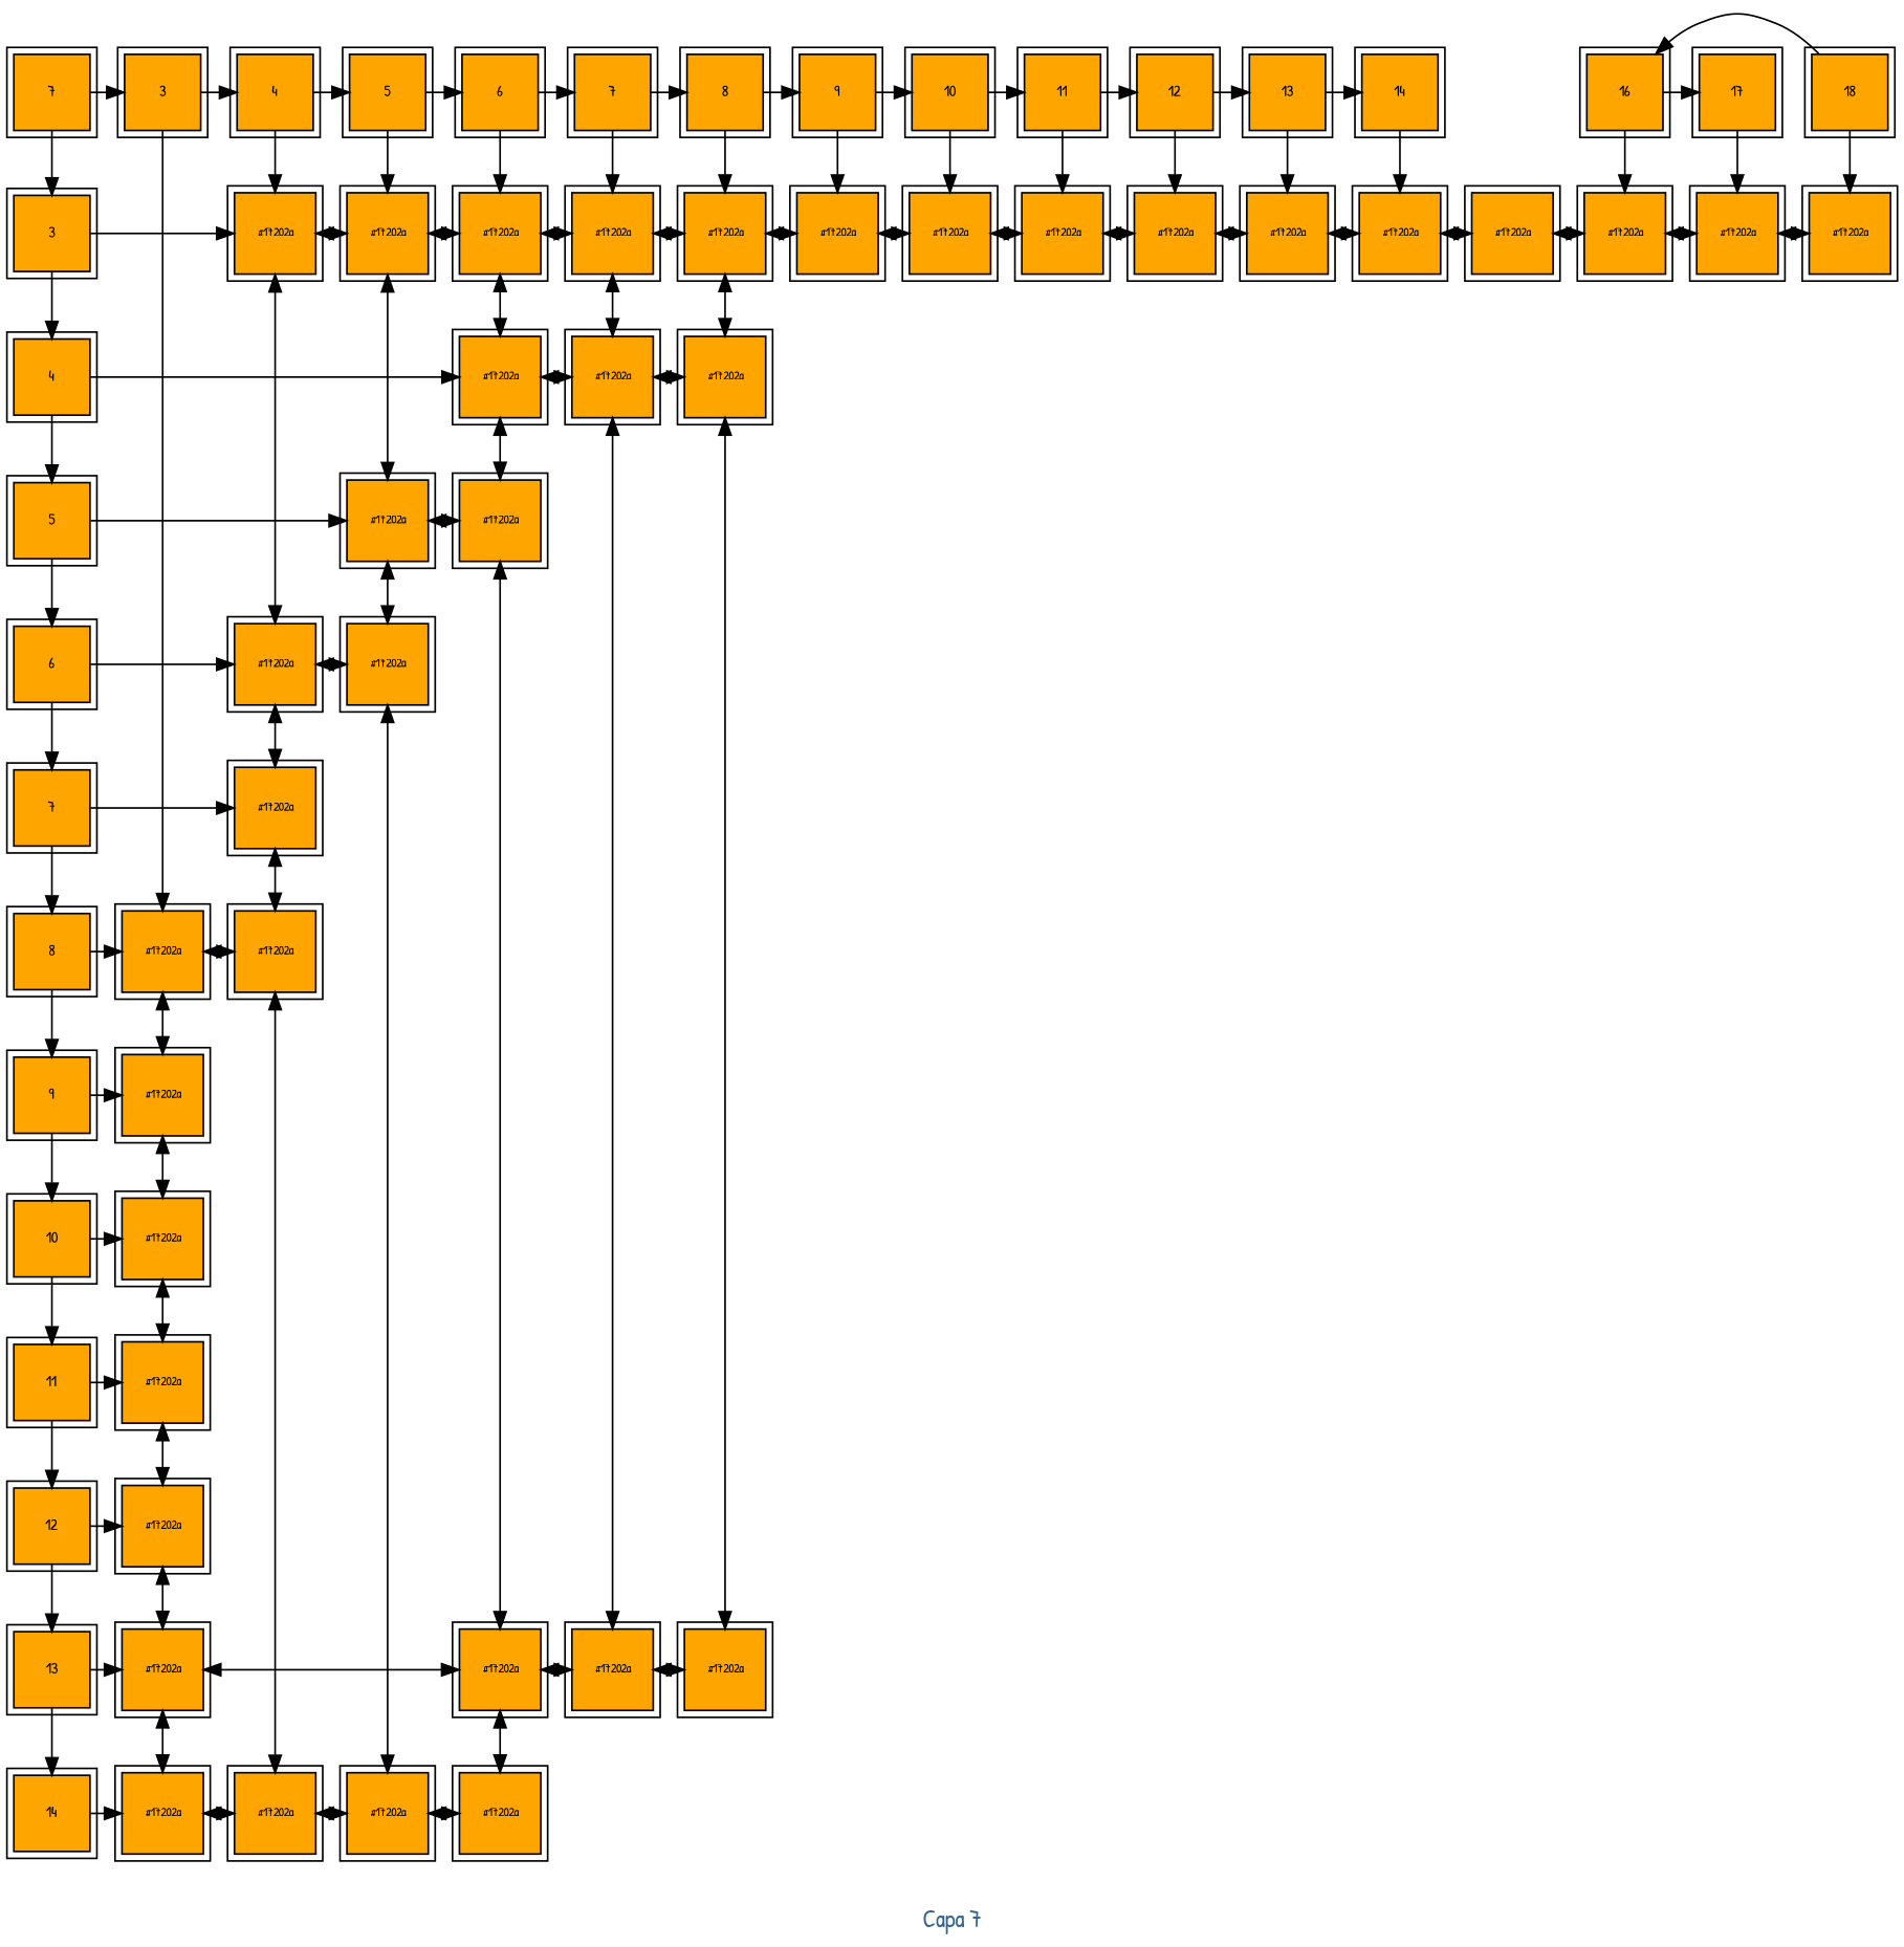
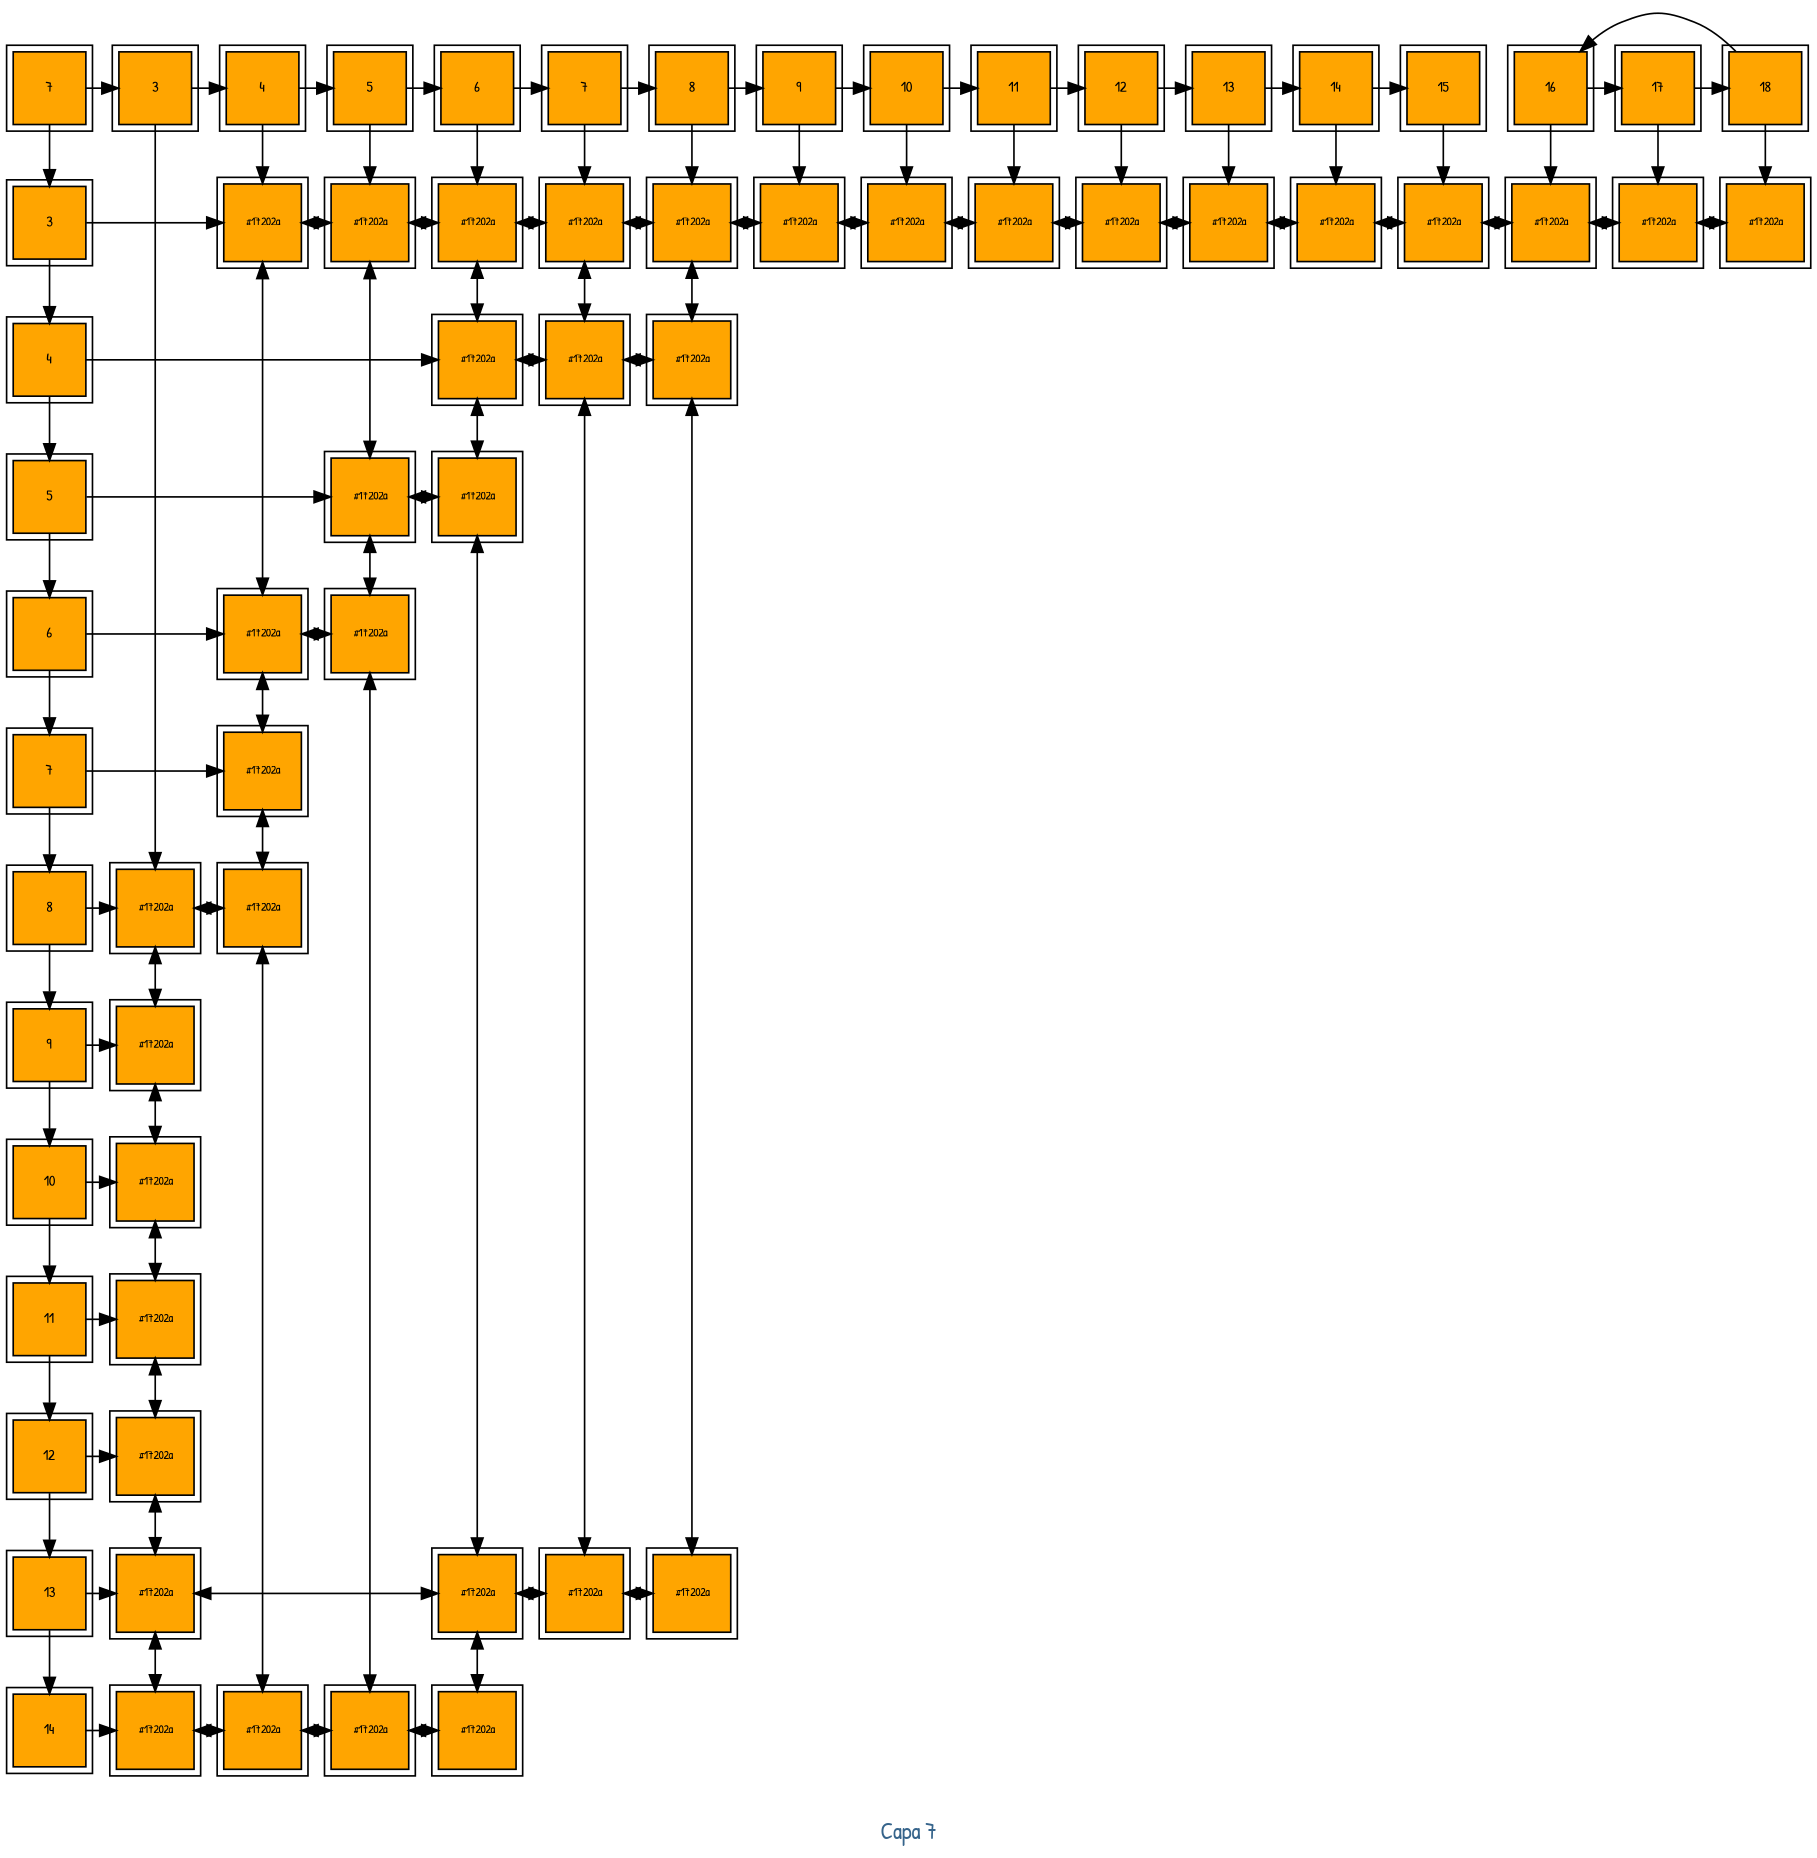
  digraph {
    color=white
    fontcolor=steelblue4
    fontname="Patrick Hand"
    label="Capa 7"
    style=filled
    node [color=black fillcolor=orange fontcolor=black fontname="Patrick Hand" group=XY7 peripheries=2 shape=square style=filled]
    edge [color=black fontname="Patrick Hand"]
    n1 [label=<<FONT POINT-SIZE = "9">7</FONT>>]
    n2 [group=X37 label=<<FONT POINT-SIZE = "9">3</FONT>>]
    n3 [group=X47 label=<<FONT POINT-SIZE = "9">4</FONT>>]
    n4 [group=X57 label=<<FONT POINT-SIZE = "9">5</FONT>>]
    n5 [group=X67 label=<<FONT POINT-SIZE = "9">6</FONT>>]
    n6 [group=X77 label=<<FONT POINT-SIZE = "9">7</FONT>>]
    n7 [group=X87 label=<<FONT POINT-SIZE = "9">8</FONT>>]
    n8 [group=X97 label=<<FONT POINT-SIZE = "9">9</FONT>>]
    n9 [group=X107 label=<<FONT POINT-SIZE = "9">10</FONT>>]
    n10 [group=X117 label=<<FONT POINT-SIZE = "9">11</FONT>>]
    n11 [group=X127 label=<<FONT POINT-SIZE = "9">12</FONT>>]
    n12 [group=X137 label=<<FONT POINT-SIZE = "9">13</FONT>>]
    n13 [group=X147 label=<<FONT POINT-SIZE = "9">14</FONT>>]
+   n14 [group=X157 label=<<FONT POINT-SIZE = "9">15</FONT>>]
    n15 [group=X167 label=<<FONT POINT-SIZE = "9">16</FONT>>]
    n16 [group=X177 label=<<FONT POINT-SIZE = "9">17</FONT>>]
    n17 [group=X187 label=<<FONT POINT-SIZE = "9">18</FONT>>]
    n18 [label=<<FONT POINT-SIZE = "9">3</FONT>>]
    n19 [group=X47 label=<<FONT POINT-SIZE = "7"> #17202a</FONT>>]
    n20 [group=X57 label=<<FONT POINT-SIZE = "7"> #17202a</FONT>>]
    n21 [group=X67 label=<<FONT POINT-SIZE = "7"> #17202a</FONT>>]
    n22 [group=X77 label=<<FONT POINT-SIZE = "7"> #17202a</FONT>>]
    n23 [group=X87 label=<<FONT POINT-SIZE = "7"> #17202a</FONT>>]
    n24 [group=X97 label=<<FONT POINT-SIZE = "7"> #17202a</FONT>>]
    n25 [group=X107 label=<<FONT POINT-SIZE = "7"> #17202a</FONT>>]
    n26 [group=X117 label=<<FONT POINT-SIZE = "7"> #17202a</FONT>>]
    n27 [group=X127 label=<<FONT POINT-SIZE = "7"> #17202a</FONT>>]
    n28 [group=X137 label=<<FONT POINT-SIZE = "7"> #17202a</FONT>>]
    n29 [group=X147 label=<<FONT POINT-SIZE = "7"> #17202a</FONT>>]
    n30 [group=X157 label=<<FONT POINT-SIZE = "7"> #17202a</FONT>>]
    n31 [group=X167 label=<<FONT POINT-SIZE = "7"> #17202a</FONT>>]
    n32 [group=X177 label=<<FONT POINT-SIZE = "7"> #17202a</FONT>>]
    n33 [group=X187 label=<<FONT POINT-SIZE = "7"> #17202a</FONT>>]
    n34 [label=<<FONT POINT-SIZE = "9">4</FONT>>]
    n35 [group=X67 label=<<FONT POINT-SIZE = "7"> #17202a</FONT>>]
    n36 [group=X77 label=<<FONT POINT-SIZE = "7"> #17202a</FONT>>]
    n37 [group=X87 label=<<FONT POINT-SIZE = "7"> #17202a</FONT>>]
    n38 [label=<<FONT POINT-SIZE = "9">5</FONT>>]
    n39 [group=X57 label=<<FONT POINT-SIZE = "7"> #17202a</FONT>>]
    n40 [group=X67 label=<<FONT POINT-SIZE = "7"> #17202a</FONT>>]
    n41 [label=<<FONT POINT-SIZE = "9">6</FONT>>]
    n42 [group=X47 label=<<FONT POINT-SIZE = "7"> #17202a</FONT>>]
    n43 [group=X57 label=<<FONT POINT-SIZE = "7"> #17202a</FONT>>]
    n44 [label=<<FONT POINT-SIZE = "9">7</FONT>>]
    n45 [group=X47 label=<<FONT POINT-SIZE = "7"> #17202a</FONT>>]
    n46 [label=<<FONT POINT-SIZE = "9">8</FONT>>]
    n47 [group=X37 label=<<FONT POINT-SIZE = "7"> #17202a</FONT>>]
    n48 [group=X47 label=<<FONT POINT-SIZE = "7"> #17202a</FONT>>]
    n49 [label=<<FONT POINT-SIZE = "9">9</FONT>>]
    n50 [group=X37 label=<<FONT POINT-SIZE = "7"> #17202a</FONT>>]
    n51 [label=<<FONT POINT-SIZE = "9">10</FONT>>]
    n52 [group=X37 label=<<FONT POINT-SIZE = "7"> #17202a</FONT>>]
    n53 [label=<<FONT POINT-SIZE = "9">11</FONT>>]
    n54 [group=X37 label=<<FONT POINT-SIZE = "7"> #17202a</FONT>>]
    n55 [label=<<FONT POINT-SIZE = "9">12</FONT>>]
    n56 [group=X37 label=<<FONT POINT-SIZE = "7"> #17202a</FONT>>]
    n57 [label=<<FONT POINT-SIZE = "9">13</FONT>>]
    n58 [group=X37 label=<<FONT POINT-SIZE = "7"> #17202a</FONT>>]
    n59 [group=X67 label=<<FONT POINT-SIZE = "7"> #17202a</FONT>>]
    n60 [group=X77 label=<<FONT POINT-SIZE = "7"> #17202a</FONT>>]
    n61 [group=X87 label=<<FONT POINT-SIZE = "7"> #17202a</FONT>>]
    n62 [label=<<FONT POINT-SIZE = "9">14</FONT>>]
    n63 [group=X37 label=<<FONT POINT-SIZE = "7"> #17202a</FONT>>]
    n64 [group=X47 label=<<FONT POINT-SIZE = "7"> #17202a</FONT>>]
    n65 [group=X57 label=<<FONT POINT-SIZE = "7"> #17202a</FONT>>]
    n66 [group=X67 label=<<FONT POINT-SIZE = "7"> #17202a</FONT>>]
    subgraph sub_1 {
      rank=min
      n1
      n2
      n3
      n4
      n5
      n6
      n7
      n8
      n9
      n10
      n11
      n12
      n13
+     n14
      n15
      n16
      n17
    }
    subgraph sub_2 {
      rank=same
      n18
      n19
      n20
      n21
      n22
      n23
      n24
      n25
      n26
      n27
      n28
      n29
      n30
      n31
      n32
      n33
    }
    subgraph sub_3 {
      rank=same
      n34
      n35
      n36
      n37
    }
    subgraph sub_4 {
      rank=same
      n38
      n39
      n40
    }
    subgraph sub_5 {
      rank=same
      n41
      n42
      n43
    }
    subgraph sub_6 {
      rank=same
      n44
      n45
    }
    subgraph sub_7 {
      rank=same
      n46
      n47
      n48
    }
    subgraph sub_8 {
      rank=same
      n49
      n50
    }
    subgraph sub_9 {
      rank=same
      n51
      n52
    }
    subgraph sub_10 {
      rank=same
      n53
      n54
    }
    subgraph sub_11 {
      rank=same
      n55
      n56
    }
    subgraph sub_12 {
      rank=same
      n57
      n58
      n59
      n60
      n61
    }
    subgraph sub_13 {
      rank=same
      n62
      n63
      n64
      n65
      n66
    }
    n1 -> n2
    n1 -> n18
    n2 -> n3
    n2 -> n47
    n3 -> n4
    n3 -> n19
    n4 -> n5
    n4 -> n20
    n5 -> n6
    n5 -> n21
    n6 -> n7
    n6 -> n22
    n7 -> n8
    n7 -> n23
    n8 -> n9
    n8 -> n24
    n9 -> n10
    n9 -> n25
    n10 -> n11
    n10 -> n26
    n11 -> n12
    n11 -> n27
    n12 -> n13
    n12 -> n28
+   n13 -> n14
    n13 -> n29
+   n14 -> n30
    n15 -> n16
    n15 -> n31
+   n16 -> n17
    n16 -> n32
    n17 -> n15
    n17 -> n33
    n18 -> n19
    n18 -> n34
    n19 -> n20 [dir=both]
    n19 -> n42 [dir=both]
    n20 -> n21 [dir=both]
    n20 -> n39 [dir=both]
    n21 -> n22 [dir=both]
    n21 -> n35 [dir=both]
    n22 -> n23 [dir=both]
    n22 -> n36 [dir=both]
    n23 -> n24 [dir=both]
    n23 -> n37 [dir=both]
    n24 -> n25 [dir=both]
    n25 -> n26 [dir=both]
    n26 -> n27 [dir=both]
    n27 -> n28 [dir=both]
    n28 -> n29 [dir=both]
    n29 -> n30 [dir=both]
    n30 -> n31 [dir=both]
    n31 -> n32 [dir=both]
    n32 -> n33 [dir=both]
    n34 -> n35
    n34 -> n38
    n35 -> n36 [dir=both]
    n35 -> n40 [dir=both]
    n36 -> n37 [dir=both]
    n36 -> n60 [dir=both]
    n37 -> n61 [dir=both]
    n38 -> n39
    n38 -> n41
    n39 -> n40 [dir=both]
    n39 -> n43 [dir=both]
    n40 -> n59 [dir=both]
    n41 -> n42
    n41 -> n44
    n42 -> n43 [dir=both]
    n42 -> n45 [dir=both]
    n43 -> n65 [dir=both]
    n44 -> n45
    n44 -> n46
    n45 -> n48 [dir=both]
    n46 -> n47
    n46 -> n49
    n47 -> n48 [dir=both]
    n47 -> n50 [dir=both]
    n48 -> n64 [dir=both]
    n49 -> n50
    n49 -> n51
    n50 -> n52 [dir=both]
    n51 -> n52
    n51 -> n53
    n52 -> n54 [dir=both]
    n53 -> n54
    n53 -> n55
    n54 -> n56 [dir=both]
    n55 -> n56
    n55 -> n57
    n56 -> n58 [dir=both]
    n57 -> n58
    n57 -> n62
    n58 -> n59 [dir=both]
    n58 -> n63 [dir=both]
    n59 -> n60 [dir=both]
    n59 -> n66 [dir=both]
    n60 -> n61 [dir=both]
    n62 -> n63
    n63 -> n64 [dir=both]
    n64 -> n65 [dir=both]
    n65 -> n66 [dir=both]
  }
